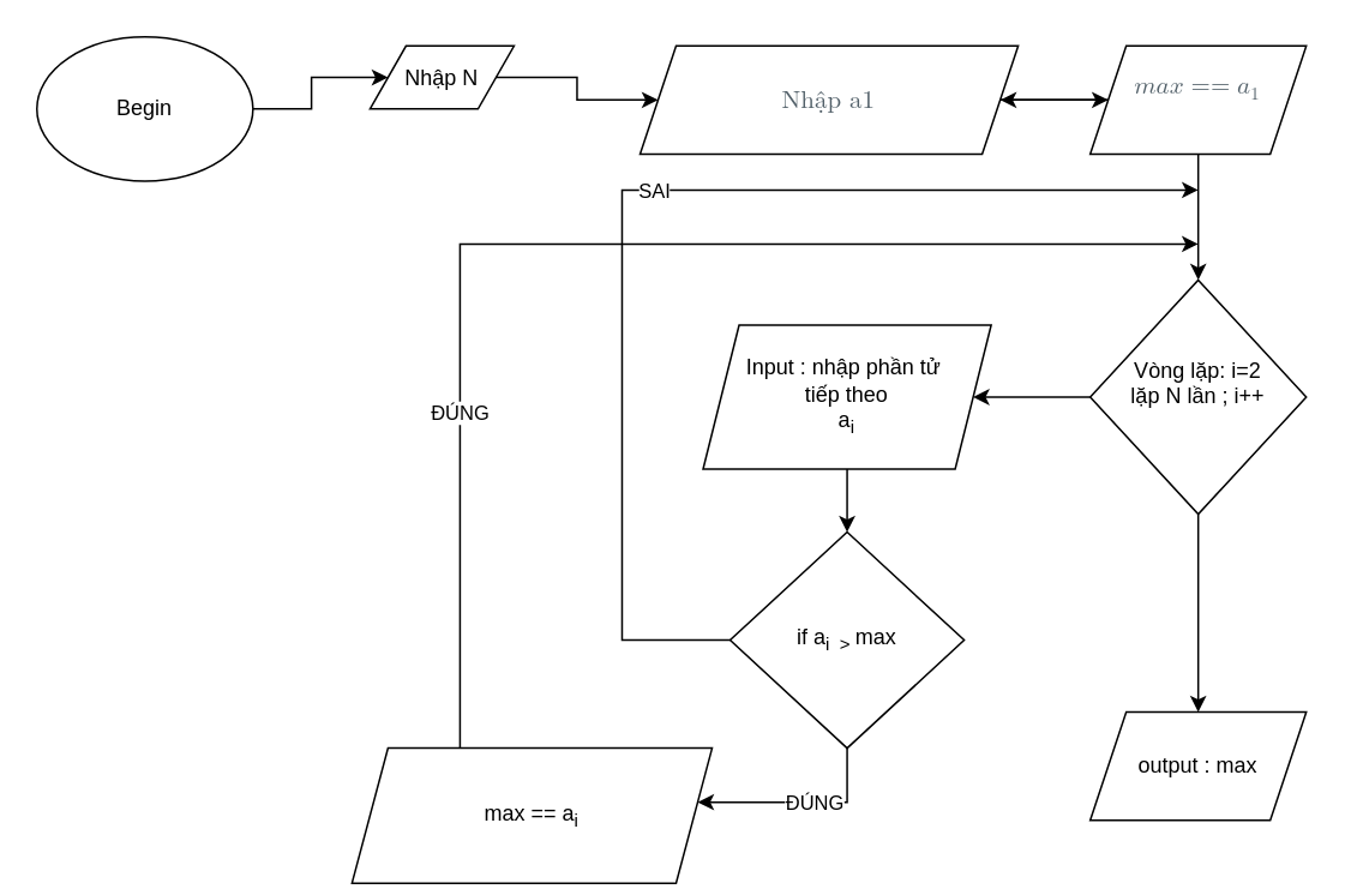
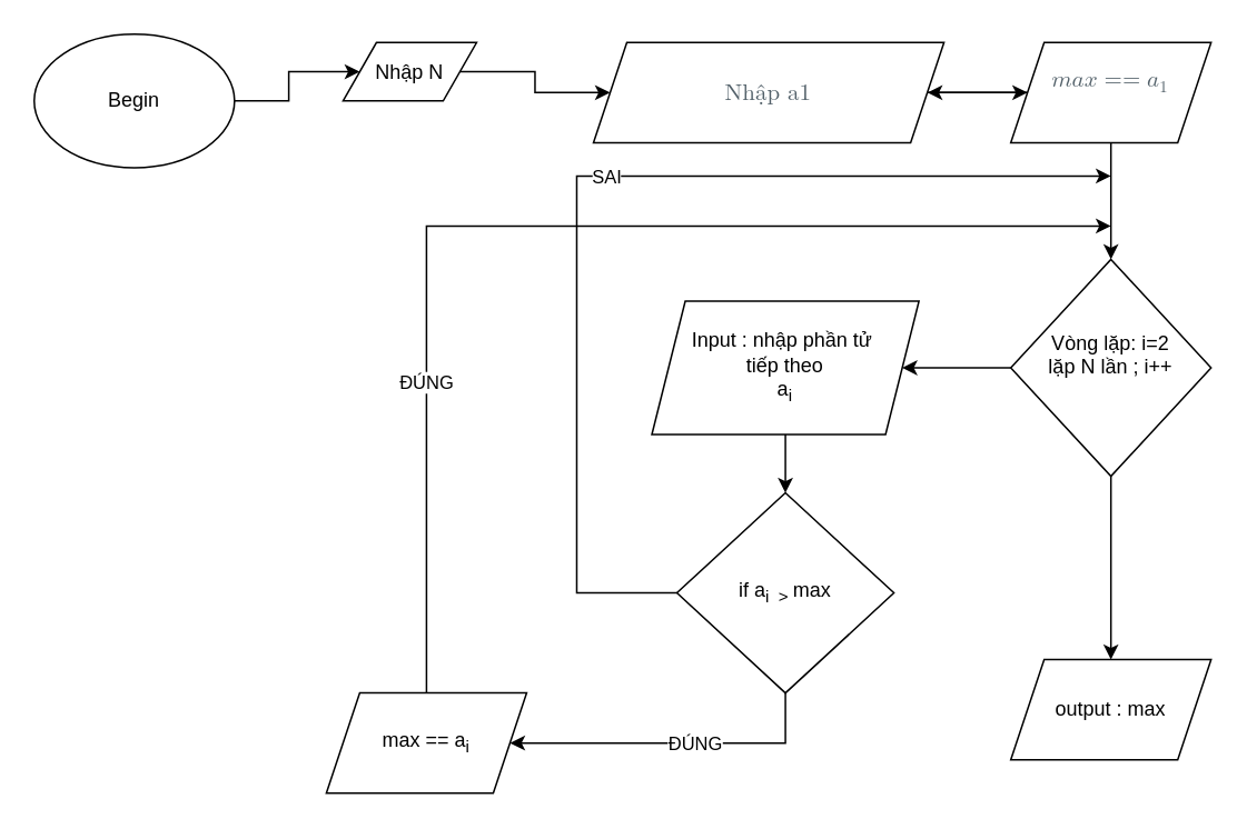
  <mxCell id="0" />
  <mxCell id="1" parent="0" />
  <mxCell id="2" value="" style="edgeStyle=orthogonalEdgeStyle;rounded=0;orthogonalLoop=1;jettySize=auto;html=1;" parent="1" source="3" target="5" edge="1"><mxGeometry relative="1" as="geometry" /></mxCell>
  <mxCell id="3" value="Begin" style="ellipse;whiteSpace=wrap;html=1;" parent="1" vertex="1"><mxGeometry x="20" y="20" width="120" height="80" as="geometry" /></mxCell>
  <mxCell id="4" value="" style="edgeStyle=orthogonalEdgeStyle;rounded=0;orthogonalLoop=1;jettySize=auto;html=1;" parent="1" source="5" target="7" edge="1"><mxGeometry relative="1" as="geometry" /></mxCell>
  <mxCell id="5" value="Nhập N" style="shape=parallelogram;perimeter=parallelogramPerimeter;whiteSpace=wrap;html=1;fixedSize=1;" parent="1" vertex="1"><mxGeometry x="205" y="25" width="80" height="35" as="geometry" /></mxCell>
  <mxCell id="6" value="" style="edgeStyle=orthogonalEdgeStyle;rounded=0;orthogonalLoop=1;jettySize=auto;html=1;" parent="1" source="7" target="10" edge="1"><mxGeometry relative="1" as="geometry" /></mxCell>
  <mxCell id="7" value="&lt;span style=&quot;box-sizing: border-box; color: rgb(82, 96, 105); font-family: &amp;quot;Open Sans&amp;quot;, sans-serif; font-size: 14px; text-align: left; background-color: rgb(255, 255, 255);&quot; class=&quot;katex&quot;&gt;&lt;math xmlns=&quot;http://www.w3.org/1998/Math/MathML&quot;&gt;&lt;mrow&gt;&lt;mi&gt;Nhập a1&lt;/mi&gt;&lt;/mrow&gt;&lt;/math&gt;&lt;/span&gt;" style="shape=parallelogram;perimeter=parallelogramPerimeter;whiteSpace=wrap;html=1;fixedSize=1;" parent="1" vertex="1"><mxGeometry x="355" y="25" width="210" height="60" as="geometry" /></mxCell>
  <mxCell id="8" value="" style="edgeStyle=orthogonalEdgeStyle;rounded=0;orthogonalLoop=1;jettySize=auto;html=1;" parent="1" source="10" target="7" edge="1"><mxGeometry relative="1" as="geometry" /></mxCell>
  <mxCell id="9" style="edgeStyle=orthogonalEdgeStyle;rounded=0;orthogonalLoop=1;jettySize=auto;html=1;entryX=0.5;entryY=0;entryDx=0;entryDy=0;" parent="1" source="10" target="23" edge="1"><mxGeometry relative="1" as="geometry" /></mxCell>
  <mxCell id="10" value="&lt;span style=&quot;box-sizing: border-box; color: rgb(82, 96, 105); font-family: &amp;quot;Open Sans&amp;quot;, sans-serif; font-size: 14px; text-align: left; background-color: rgb(255, 255, 255);&quot; class=&quot;katex&quot;&gt;&lt;math xmlns=&quot;http://www.w3.org/1998/Math/MathML&quot;&gt;&lt;mrow&gt;&lt;mi&gt;m&lt;/mi&gt;&lt;mi&gt;a&lt;/mi&gt;&lt;mi&gt;x&lt;/mi&gt;&lt;mo&gt;==&lt;/mo&gt;&lt;msub&gt;&lt;mi&gt;a&lt;/mi&gt;&lt;mn&gt;1&lt;/mn&gt;&lt;/msub&gt;&lt;/mrow&gt;&lt;/math&gt;&lt;div&gt;&lt;br&gt;&lt;/div&gt;&lt;/span&gt;&lt;span style=&quot;color: rgb(82, 96, 105); font-family: &amp;quot;Open Sans&amp;quot;, sans-serif; font-size: 14px; text-align: left; background-color: rgb(255, 255, 255);&quot;&gt;&lt;/span&gt;" style="shape=parallelogram;perimeter=parallelogramPerimeter;whiteSpace=wrap;html=1;fixedSize=1;" parent="1" vertex="1"><mxGeometry x="605" y="25" width="120" height="60" as="geometry" /></mxCell>
  <mxCell id="11" value="" style="edgeStyle=orthogonalEdgeStyle;rounded=0;orthogonalLoop=1;jettySize=auto;html=1;" parent="1" source="12" target="17" edge="1"><mxGeometry relative="1" as="geometry" /></mxCell>
  <mxCell id="12" value="Input : nhập phần tử&amp;nbsp;&lt;div&gt;tiếp theo&lt;/div&gt;&lt;div&gt;a&lt;sub&gt;i&lt;/sub&gt;&lt;/div&gt;&lt;div&gt;&lt;/div&gt;" style="shape=parallelogram;perimeter=parallelogramPerimeter;whiteSpace=wrap;html=1;fixedSize=1;" parent="1" vertex="1"><mxGeometry x="390" y="180" width="160" height="80" as="geometry" /></mxCell>
  <mxCell id="13" value="" style="edgeStyle=orthogonalEdgeStyle;rounded=0;orthogonalLoop=1;jettySize=auto;html=1;" parent="1" source="17" target="20" edge="1"><mxGeometry relative="1" as="geometry"><Array as="points"><mxPoint x="470" y="445" /></Array></mxGeometry></mxCell>
  <mxCell id="14" value="ĐÚNG" style="edgeLabel;html=1;align=center;verticalAlign=middle;resizable=0;points=[];" parent="13" vertex="1" connectable="0"><mxGeometry x="-0.124" relative="1" as="geometry"><mxPoint as="offset" /></mxGeometry></mxCell>
  <mxCell id="15" value="" style="edgeStyle=orthogonalEdgeStyle;rounded=0;orthogonalLoop=1;jettySize=auto;html=1;exitX=0;exitY=0.5;exitDx=0;exitDy=0;" parent="1" source="17" edge="1"><mxGeometry relative="1" as="geometry"><mxPoint x="665" y="105" as="targetPoint" /><Array as="points"><mxPoint x="345" y="355" /></Array></mxGeometry></mxCell>
  <mxCell id="16" value="SAI" style="edgeLabel;html=1;align=center;verticalAlign=middle;resizable=0;points=[];" parent="15" vertex="1" connectable="0"><mxGeometry x="0.039" relative="1" as="geometry"><mxPoint as="offset" /></mxGeometry></mxCell>
  <mxCell id="17" value="if a&lt;sub&gt;i&amp;nbsp; &amp;gt;&amp;nbsp;&lt;/sub&gt;max" style="rhombus;whiteSpace=wrap;html=1;" parent="1" vertex="1"><mxGeometry x="405" y="295" width="130" height="120" as="geometry" /></mxCell>
  <mxCell id="18" style="edgeStyle=orthogonalEdgeStyle;rounded=0;orthogonalLoop=1;jettySize=auto;html=1;" parent="1" source="20" edge="1"><mxGeometry relative="1" as="geometry"><mxPoint x="665" y="135" as="targetPoint" /><Array as="points"><mxPoint x="255" y="135" /><mxPoint x="665" y="135" /></Array></mxGeometry></mxCell>
  <mxCell id="19" value="ĐÚNG" style="edgeLabel;html=1;align=center;verticalAlign=middle;resizable=0;points=[];" parent="18" vertex="1" connectable="0"><mxGeometry x="-0.457" y="1" relative="1" as="geometry"><mxPoint as="offset" /></mxGeometry></mxCell>
- <mxCell id="20" value="max == a&lt;sub&gt;i&lt;/sub&gt;" style="shape=parallelogram;perimeter=parallelogramPerimeter;whiteSpace=wrap;html=1;fixedSize=1;" parent="1" vertex="1"><mxGeometry x="195" y="415" width="200" height="75" as="geometry" /></mxCell>
+ <mxCell id="20" value="max == a&lt;sub&gt;i&lt;/sub&gt;" style="shape=parallelogram;perimeter=parallelogramPerimeter;whiteSpace=wrap;html=1;fixedSize=1;" parent="1" vertex="1"><mxGeometry x="195" y="415" width="120" height="60" as="geometry" /></mxCell>
  <mxCell id="21" value="" style="edgeStyle=orthogonalEdgeStyle;rounded=0;orthogonalLoop=1;jettySize=auto;html=1;" parent="1" source="23" target="12" edge="1"><mxGeometry relative="1" as="geometry" /></mxCell>
  <mxCell id="22" value="" style="edgeStyle=orthogonalEdgeStyle;rounded=0;orthogonalLoop=1;jettySize=auto;html=1;" parent="1" source="23" target="24" edge="1"><mxGeometry relative="1" as="geometry" /></mxCell>
  <mxCell id="23" value="Vòng lặp: i=2&lt;div&gt;lặp N lần ; i++&lt;br&gt;&lt;div&gt;&lt;br&gt;&lt;/div&gt;&lt;/div&gt;" style="rhombus;whiteSpace=wrap;html=1;" parent="1" vertex="1"><mxGeometry x="605" y="155" width="120" height="130" as="geometry" /></mxCell>
  <mxCell id="24" value="output : max" style="shape=parallelogram;perimeter=parallelogramPerimeter;whiteSpace=wrap;html=1;fixedSize=1;" parent="1" vertex="1"><mxGeometry x="605" y="395" width="120" height="60" as="geometry" /></mxCell>
